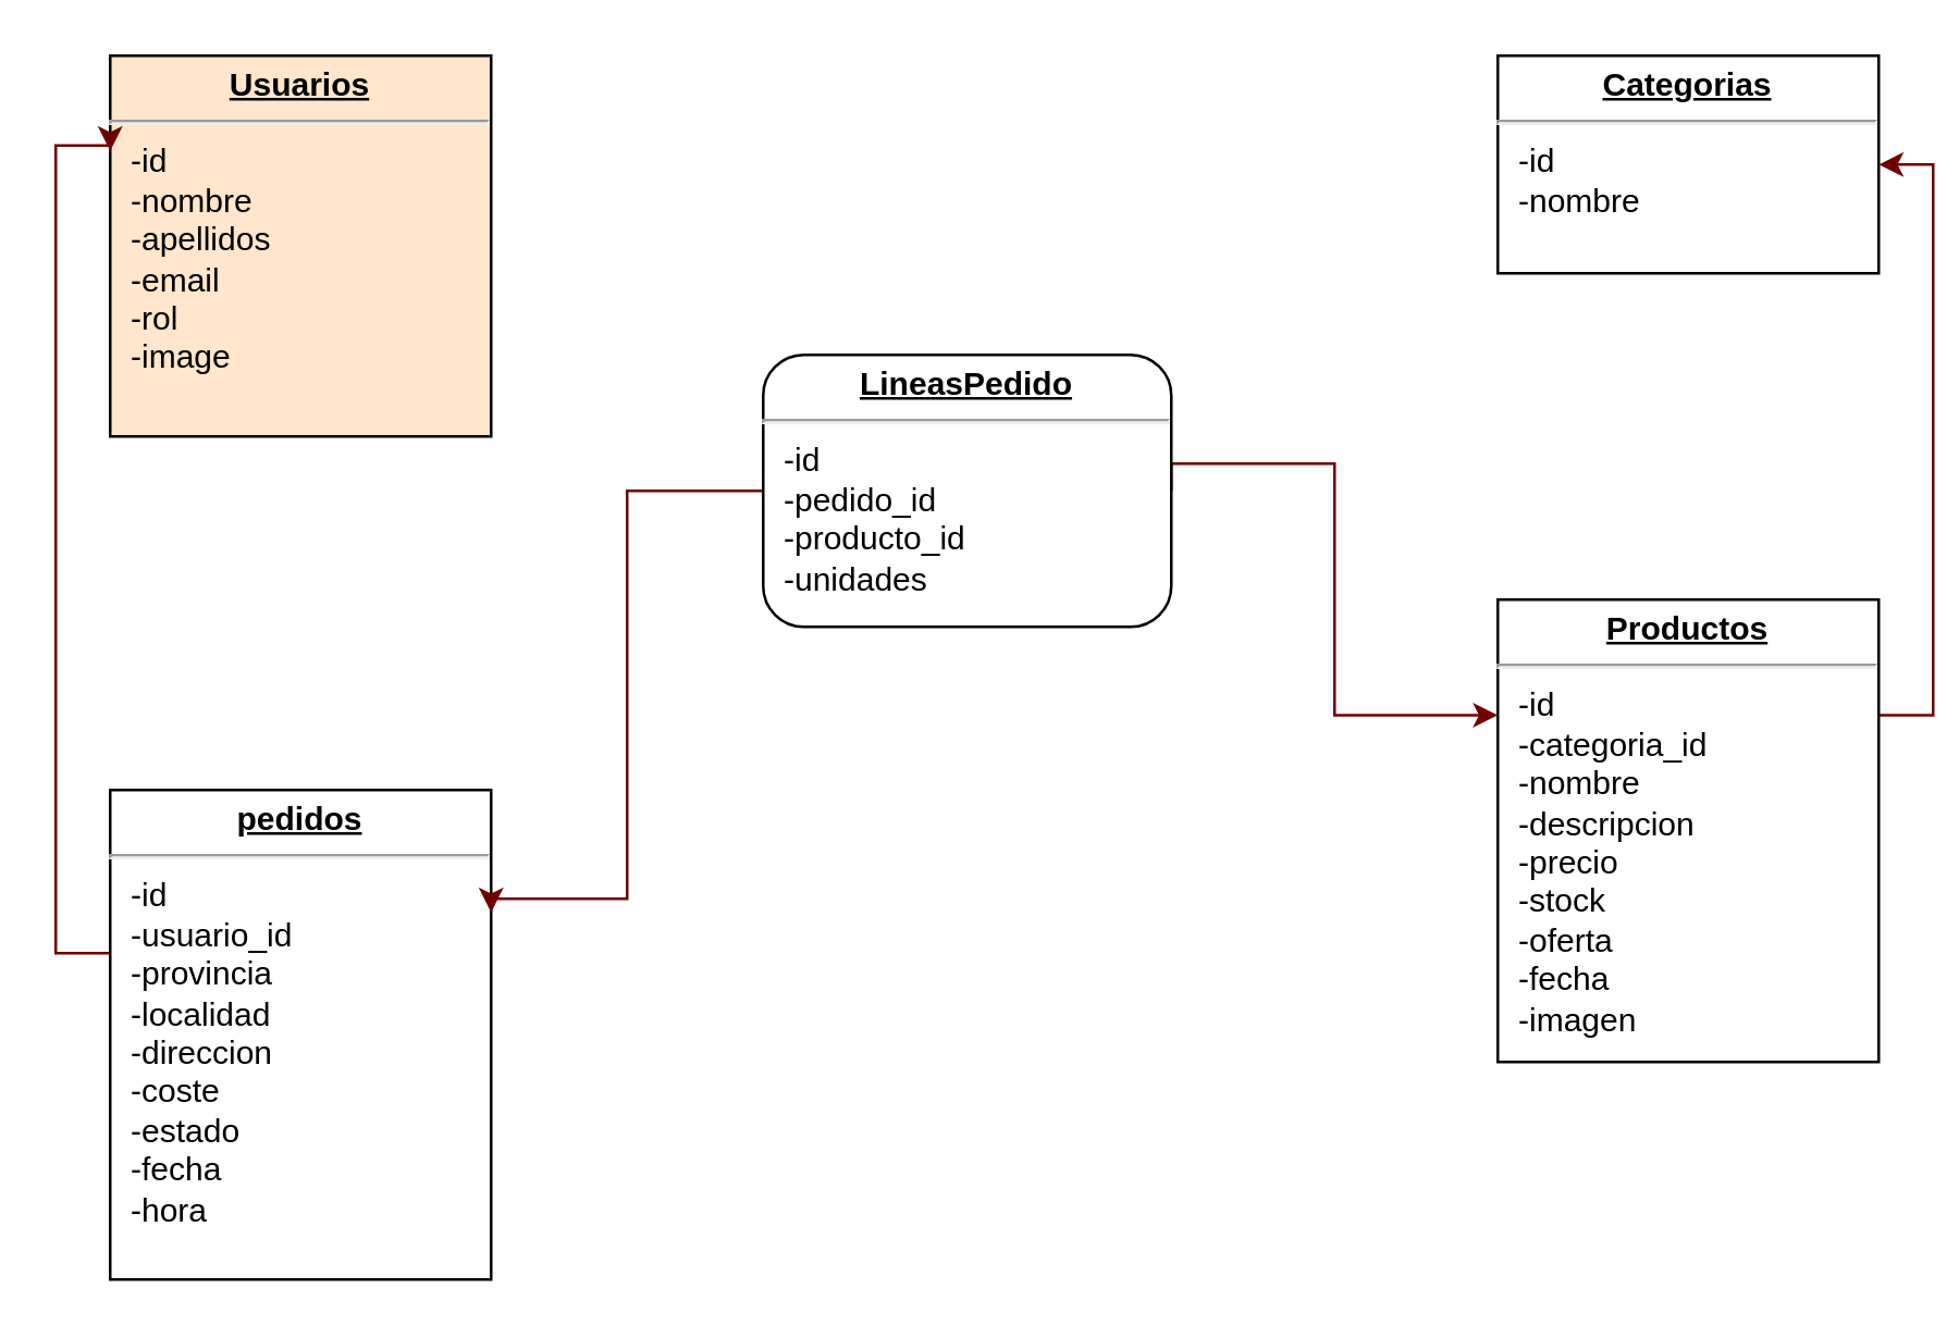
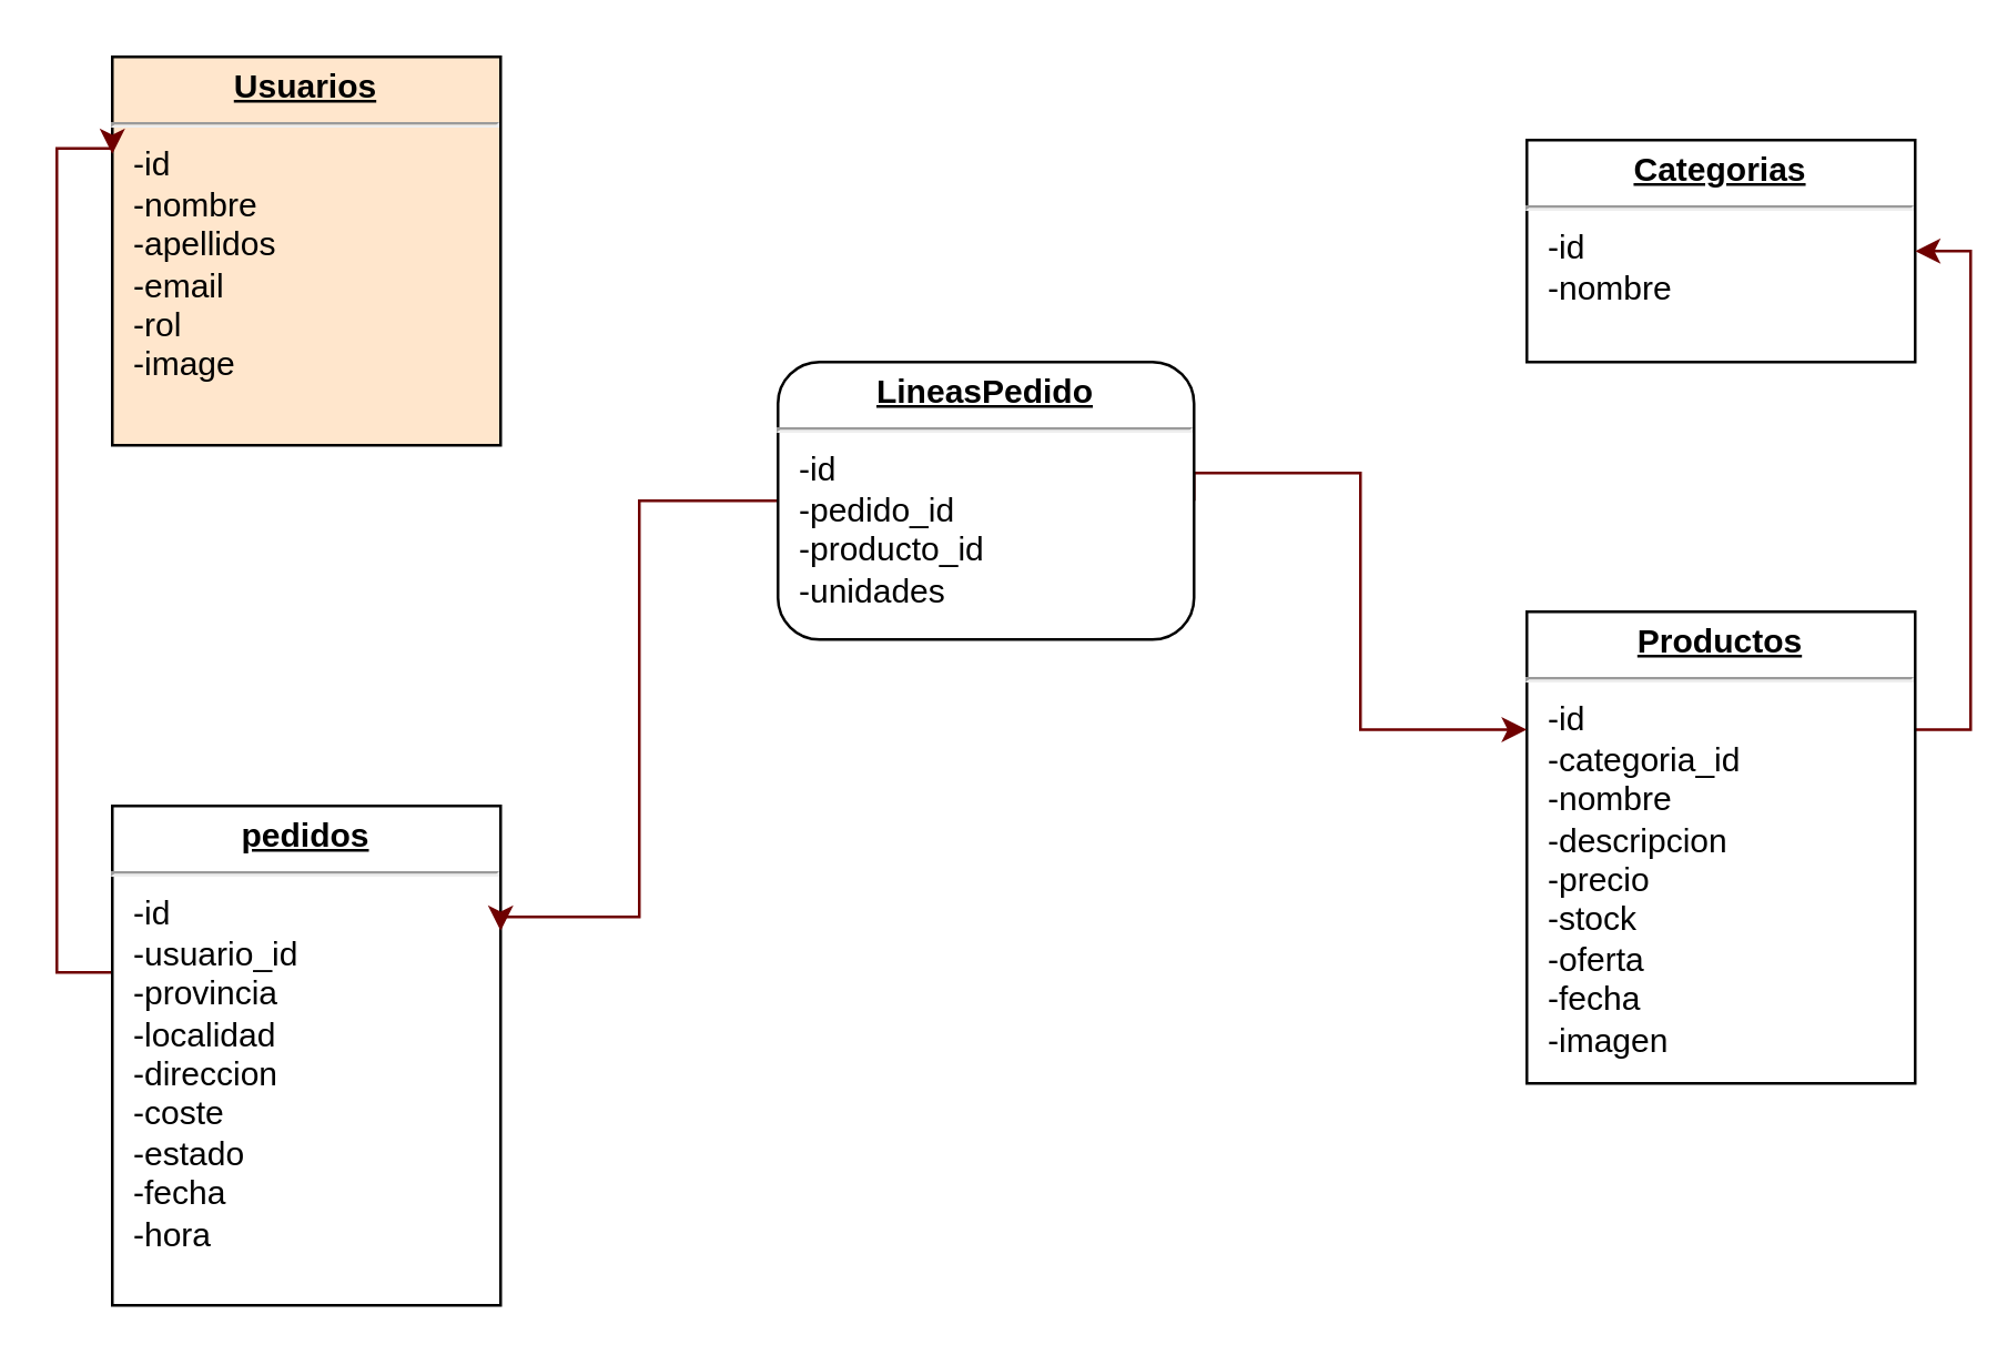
  <mxCell id="0" />
  <mxCell id="1" parent="0" />
  <mxCell id="2" value="&lt;p style=&quot;margin: 0px ; margin-top: 4px ; text-align: center ; text-decoration: underline&quot;&gt;&lt;b&gt;Usuarios&lt;/b&gt;&lt;/p&gt;&lt;hr&gt;&lt;p style=&quot;margin: 0px ; margin-left: 8px&quot;&gt;-id&lt;br&gt;-nombre&lt;br&gt;-apellidos&lt;/p&gt;&lt;p style=&quot;margin: 0px ; margin-left: 8px&quot;&gt;-email&lt;/p&gt;&lt;p style=&quot;margin: 0px ; margin-left: 8px&quot;&gt;-rol&lt;/p&gt;&lt;p style=&quot;margin: 0px ; margin-left: 8px&quot;&gt;-image&lt;/p&gt;" style="verticalAlign=top;align=left;overflow=fill;fontSize=12;fontFamily=Helvetica;html=1;fillColor=#ffe6cc;" parent="1" vertex="1"><mxGeometry x="40" y="20" width="140" height="140" as="geometry" /></mxCell>
- <mxCell id="3" value="&lt;p style=&quot;margin: 0px ; margin-top: 4px ; text-align: center ; text-decoration: underline&quot;&gt;&lt;b&gt;Categorias&lt;/b&gt;&lt;/p&gt;&lt;hr&gt;&lt;p style=&quot;margin: 0px ; margin-left: 8px&quot;&gt;-id&lt;br&gt;-nombre&lt;br&gt;&lt;/p&gt;" style="verticalAlign=top;align=left;overflow=fill;fontSize=12;fontFamily=Helvetica;html=1;" parent="1" vertex="1"><mxGeometry x="550" y="20" width="140" height="80" as="geometry" /></mxCell>
+ <mxCell id="3" value="&lt;p style=&quot;margin: 0px ; margin-top: 4px ; text-align: center ; text-decoration: underline&quot;&gt;&lt;b&gt;Categorias&lt;/b&gt;&lt;/p&gt;&lt;hr&gt;&lt;p style=&quot;margin: 0px ; margin-left: 8px&quot;&gt;-id&lt;br&gt;-nombre&lt;br&gt;&lt;/p&gt;" style="verticalAlign=top;align=left;overflow=fill;fontSize=12;fontFamily=Helvetica;html=1;" parent="1" vertex="1"><mxGeometry x="550" y="50" width="140" height="80" as="geometry" /></mxCell>
  <mxCell id="4" style="edgeStyle=orthogonalEdgeStyle;rounded=0;orthogonalLoop=1;jettySize=auto;html=1;exitX=1;exitY=0.25;exitDx=0;exitDy=0;entryX=1;entryY=0.5;entryDx=0;entryDy=0;fillColor=#a20025;strokeColor=#6F0000;" parent="1" source="5" target="3" edge="1"><mxGeometry relative="1" as="geometry" /></mxCell>
  <mxCell id="5" value="&lt;p style=&quot;margin: 0px ; margin-top: 4px ; text-align: center ; text-decoration: underline&quot;&gt;&lt;b&gt;Productos&lt;/b&gt;&lt;/p&gt;&lt;hr&gt;&lt;p style=&quot;margin: 0px ; margin-left: 8px&quot;&gt;-id&lt;/p&gt;&lt;p style=&quot;margin: 0px ; margin-left: 8px&quot;&gt;-categoria_id&lt;br&gt;-nombre&lt;/p&gt;&lt;p style=&quot;margin: 0px ; margin-left: 8px&quot;&gt;&lt;span&gt;-descripcion&lt;/span&gt;&lt;br&gt;&lt;/p&gt;&lt;p style=&quot;margin: 0px ; margin-left: 8px&quot;&gt;-precio&lt;/p&gt;&lt;p style=&quot;margin: 0px ; margin-left: 8px&quot;&gt;-stock&lt;/p&gt;&lt;p style=&quot;margin: 0px ; margin-left: 8px&quot;&gt;-oferta&lt;/p&gt;&lt;p style=&quot;margin: 0px ; margin-left: 8px&quot;&gt;-fecha&lt;/p&gt;&lt;p style=&quot;margin: 0px ; margin-left: 8px&quot;&gt;-imagen&lt;/p&gt;" style="verticalAlign=top;align=left;overflow=fill;fontSize=12;fontFamily=Helvetica;html=1;" parent="1" vertex="1"><mxGeometry x="550" y="220" width="140" height="170" as="geometry" /></mxCell>
  <mxCell id="6" style="edgeStyle=orthogonalEdgeStyle;rounded=0;orthogonalLoop=1;jettySize=auto;html=1;exitX=0;exitY=0.25;exitDx=0;exitDy=0;entryX=0;entryY=0.25;entryDx=0;entryDy=0;fillColor=#a20025;strokeColor=#6F0000;" parent="1" source="7" target="2" edge="1"><mxGeometry relative="1" as="geometry"><Array as="points"><mxPoint x="40" y="350" /><mxPoint x="20" y="350" /><mxPoint x="20" y="53" /></Array></mxGeometry></mxCell>
  <mxCell id="7" value="&lt;p style=&quot;margin: 0px ; margin-top: 4px ; text-align: center ; text-decoration: underline&quot;&gt;&lt;b&gt;pedidos&lt;/b&gt;&lt;/p&gt;&lt;hr&gt;&lt;p style=&quot;margin: 0px ; margin-left: 8px&quot;&gt;-id&lt;br&gt;-usuario_id&lt;br&gt;&lt;/p&gt;&lt;p style=&quot;margin: 0px ; margin-left: 8px&quot;&gt;-provincia&lt;/p&gt;&lt;p style=&quot;margin: 0px ; margin-left: 8px&quot;&gt;-localidad&lt;/p&gt;&lt;p style=&quot;margin: 0px ; margin-left: 8px&quot;&gt;&lt;span&gt;-direccion&lt;/span&gt;&lt;/p&gt;&lt;p style=&quot;margin: 0px ; margin-left: 8px&quot;&gt;&lt;span&gt;-coste&lt;/span&gt;&lt;/p&gt;&lt;p style=&quot;margin: 0px ; margin-left: 8px&quot;&gt;&lt;span&gt;-estado&lt;/span&gt;&lt;/p&gt;&lt;p style=&quot;margin: 0px ; margin-left: 8px&quot;&gt;&lt;span&gt;-fecha&lt;/span&gt;&lt;/p&gt;&lt;p style=&quot;margin: 0px ; margin-left: 8px&quot;&gt;&lt;span&gt;-hora&lt;/span&gt;&lt;/p&gt;&lt;p style=&quot;margin: 0px ; margin-left: 8px&quot;&gt;&lt;span&gt;&lt;br&gt;&lt;/span&gt;&lt;/p&gt;" style="verticalAlign=top;align=left;overflow=fill;fontSize=12;fontFamily=Helvetica;html=1;" parent="1" vertex="1"><mxGeometry x="40" y="290" width="140" height="180" as="geometry" /></mxCell>
  <mxCell id="8" style="edgeStyle=orthogonalEdgeStyle;rounded=0;orthogonalLoop=1;jettySize=auto;html=1;entryX=1;entryY=0.25;entryDx=0;entryDy=0;fillColor=#a20025;strokeColor=#6F0000;" parent="1" source="10" target="7" edge="1"><mxGeometry relative="1" as="geometry"><Array as="points"><mxPoint x="230" y="180" /><mxPoint x="230" y="330" /><mxPoint x="180" y="330" /></Array></mxGeometry></mxCell>
  <mxCell id="9" style="edgeStyle=orthogonalEdgeStyle;rounded=0;orthogonalLoop=1;jettySize=auto;html=1;exitX=1;exitY=0.5;exitDx=0;exitDy=0;entryX=0;entryY=0.25;entryDx=0;entryDy=0;fillColor=#a20025;strokeColor=#6F0000;" parent="1" source="10" target="5" edge="1"><mxGeometry relative="1" as="geometry"><Array as="points"><mxPoint x="430" y="170" /><mxPoint x="490" y="170" /><mxPoint x="490" y="263" /></Array></mxGeometry></mxCell>
  <mxCell id="10" value="&lt;p style=&quot;margin: 0px ; margin-top: 4px ; text-align: center ; text-decoration: underline&quot;&gt;&lt;b&gt;LineasPedido&lt;/b&gt;&lt;/p&gt;&lt;hr&gt;&lt;p style=&quot;margin: 0px ; margin-left: 8px&quot;&gt;-id&lt;br&gt;-pedido_id&lt;br&gt;-producto_id&lt;/p&gt;&lt;p style=&quot;margin: 0px ; margin-left: 8px&quot;&gt;-unidades&lt;/p&gt;&lt;p style=&quot;margin: 0px ; margin-left: 8px&quot;&gt;&lt;br&gt;&lt;/p&gt;" style="verticalAlign=top;align=left;overflow=fill;fontSize=12;fontFamily=Helvetica;html=1;rounded=1;" parent="1" vertex="1"><mxGeometry x="280" y="130" width="150" height="100" as="geometry" /></mxCell>
